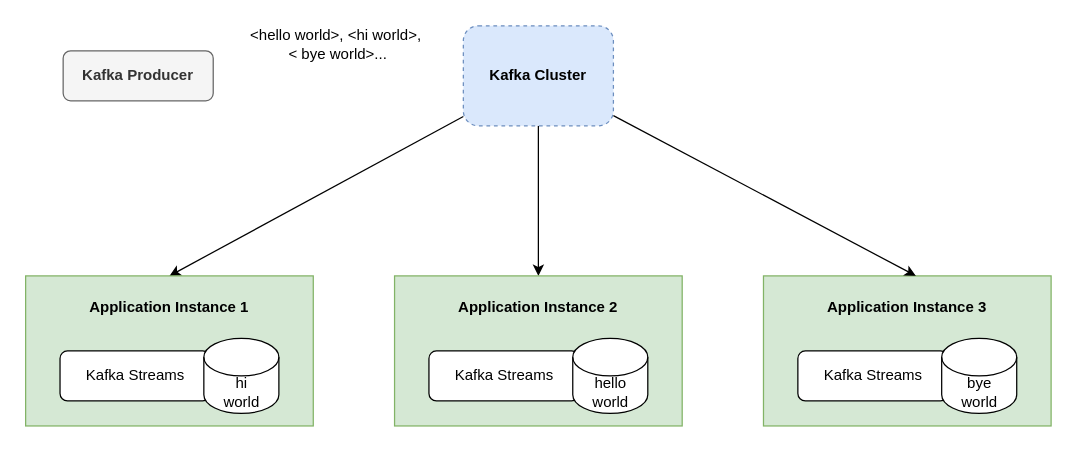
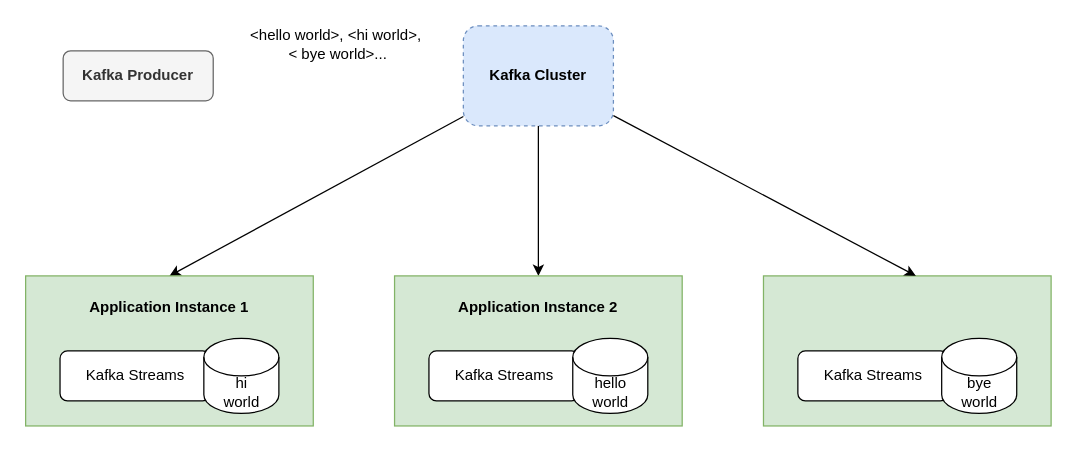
  <mxCell id="0" />
  <mxCell id="1" parent="0" />
  <mxCell id="2" style="rounded=0;orthogonalLoop=1;jettySize=auto;html=1;entryX=0.5;entryY=0;entryDx=0;entryDy=0;" edge="1" parent="1" source="4" target="11"><mxGeometry relative="1" as="geometry" /></mxCell>
  <mxCell id="3" style="edgeStyle=orthogonalEdgeStyle;rounded=0;orthogonalLoop=1;jettySize=auto;html=1;entryX=0.5;entryY=0;entryDx=0;entryDy=0;" edge="1" parent="1" source="4" target="7"><mxGeometry relative="1" as="geometry" /></mxCell>
  <mxCell id="4" value="&lt;b&gt;Kafka Cluster&lt;/b&gt;" style="rounded=1;whiteSpace=wrap;html=1;fillColor=#dae8fc;strokeColor=#6c8ebf;dashed=1;" vertex="1" parent="1"><mxGeometry x="370" y="20" width="120" height="80" as="geometry" /></mxCell>
  <mxCell id="5" value="&lt;b&gt;Kafka Producer&lt;/b&gt;" style="rounded=1;whiteSpace=wrap;html=1;fillColor=#f5f5f5;fontColor=#333333;strokeColor=#666666;" vertex="1" parent="1"><mxGeometry x="50" y="40" width="120" height="40" as="geometry" /></mxCell>
  <mxCell id="6" value="&amp;lt;hello world&amp;gt;, &amp;lt;hi world&amp;gt;,&amp;nbsp;&lt;div&gt;&amp;lt; bye world&amp;gt;...&lt;/div&gt;" style="text;html=1;align=center;verticalAlign=middle;whiteSpace=wrap;rounded=0;" vertex="1" parent="1"><mxGeometry x="190" y="20" width="160" height="30" as="geometry" /></mxCell>
  <mxCell id="7" value="" style="rounded=0;whiteSpace=wrap;html=1;fillColor=#d5e8d4;strokeColor=#82b366;" vertex="1" parent="1"><mxGeometry x="315" y="220" width="230" height="120" as="geometry" /></mxCell>
  <mxCell id="8" value="Kafka Streams" style="rounded=1;whiteSpace=wrap;html=1;" vertex="1" parent="1"><mxGeometry x="342.5" y="280" width="120" height="40" as="geometry" /></mxCell>
  <mxCell id="9" value="hello&lt;div&gt;world&lt;/div&gt;" style="shape=cylinder3;whiteSpace=wrap;html=1;boundedLbl=1;backgroundOutline=1;size=15;" vertex="1" parent="1"><mxGeometry x="457.5" y="270" width="60" height="60" as="geometry" /></mxCell>
  <mxCell id="10" value="&lt;b&gt;Application Instance 2&lt;/b&gt;" style="text;html=1;align=center;verticalAlign=middle;whiteSpace=wrap;rounded=0;" vertex="1" parent="1"><mxGeometry x="360" y="230" width="140" height="30" as="geometry" /></mxCell>
  <mxCell id="11" value="" style="rounded=0;whiteSpace=wrap;html=1;fillColor=#d5e8d4;strokeColor=#82b366;" vertex="1" parent="1"><mxGeometry x="20" y="220" width="230" height="120" as="geometry" /></mxCell>
  <mxCell id="12" value="Kafka Streams" style="rounded=1;whiteSpace=wrap;html=1;" vertex="1" parent="1"><mxGeometry x="47.5" y="280" width="120" height="40" as="geometry" /></mxCell>
  <mxCell id="13" value="hi&lt;div&gt;world&lt;/div&gt;" style="shape=cylinder3;whiteSpace=wrap;html=1;boundedLbl=1;backgroundOutline=1;size=15;" vertex="1" parent="1"><mxGeometry x="162.5" y="270" width="60" height="60" as="geometry" /></mxCell>
  <mxCell id="14" value="&lt;b&gt;Application Instance 1&lt;/b&gt;" style="text;html=1;align=center;verticalAlign=middle;whiteSpace=wrap;rounded=0;" vertex="1" parent="1"><mxGeometry x="65" y="230" width="140" height="30" as="geometry" /></mxCell>
  <mxCell id="15" value="" style="rounded=0;whiteSpace=wrap;html=1;fillColor=#d5e8d4;strokeColor=#82b366;" vertex="1" parent="1"><mxGeometry x="610" y="220" width="230" height="120" as="geometry" /></mxCell>
  <mxCell id="16" value="Kafka Streams" style="rounded=1;whiteSpace=wrap;html=1;" vertex="1" parent="1"><mxGeometry x="637.5" y="280" width="120" height="40" as="geometry" /></mxCell>
  <mxCell id="17" value="bye&lt;div&gt;world&lt;/div&gt;" style="shape=cylinder3;whiteSpace=wrap;html=1;boundedLbl=1;backgroundOutline=1;size=15;" vertex="1" parent="1"><mxGeometry x="752.5" y="270" width="60" height="60" as="geometry" /></mxCell>
- <mxCell id="18" value="&lt;b&gt;Application Instance 3&lt;/b&gt;" style="text;html=1;align=center;verticalAlign=middle;whiteSpace=wrap;rounded=0;" vertex="1" parent="1"><mxGeometry x="655" y="230" width="140" height="30" as="geometry" /></mxCell>
  <mxCell id="19" style="rounded=0;orthogonalLoop=1;jettySize=auto;html=1;entryX=0.53;entryY=0;entryDx=0;entryDy=0;entryPerimeter=0;" edge="1" parent="1" source="4" target="15"><mxGeometry relative="1" as="geometry" /></mxCell>
